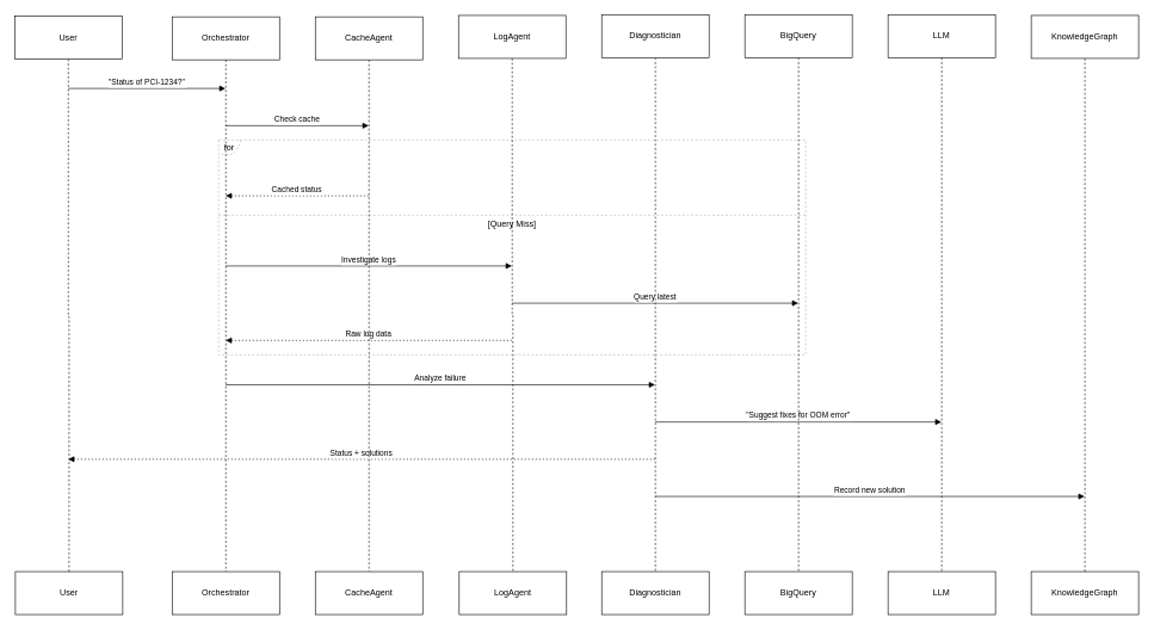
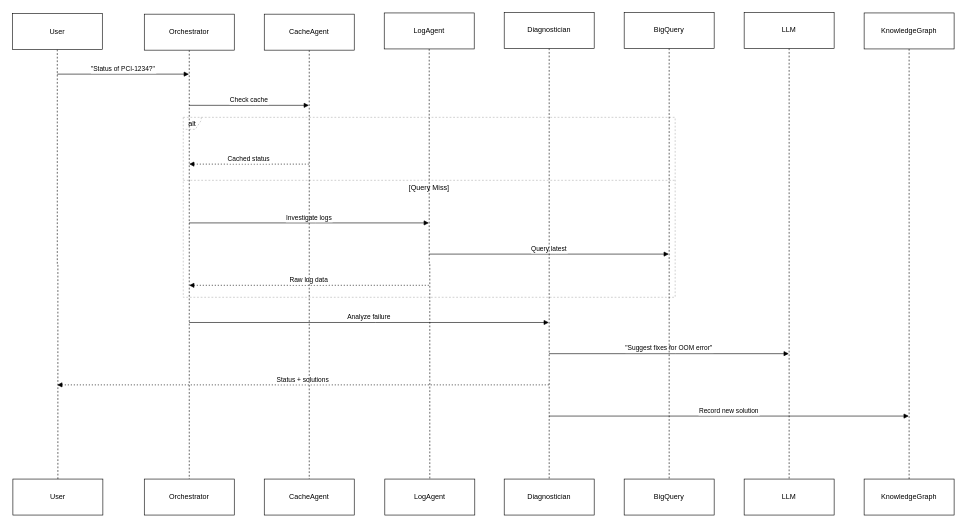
  <mxCell id="0" />
  <mxCell id="1" parent="0" />
- <mxCell id="2" value="for" style="shape=umlFrame;dashed=1;pointerEvents=0;dropTarget=0;strokeColor=#B3B3B3;height=20;width=30" vertex="1" parent="1"><mxGeometry x="305" y="195" width="820" height="300" as="geometry" /></mxCell>
+ <mxCell id="2" value="alt" style="shape=umlFrame;dashed=1;pointerEvents=0;dropTarget=0;strokeColor=#B3B3B3;height=20;width=30" vertex="1" parent="1"><mxGeometry x="305" y="195" width="820" height="300" as="geometry" /></mxCell>
  <mxCell id="3" value="[Query Miss]" style="shape=line;dashed=1;whiteSpace=wrap;verticalAlign=top;labelPosition=center;verticalLabelPosition=middle;align=center;strokeColor=#B3B3B3;" vertex="1" parent="2"><mxGeometry y="103" width="820" height="4" as="geometry" /></mxCell>
  <mxCell id="4" value="&quot;Status of PCI-1234?&quot;" style="verticalAlign=bottom;endArrow=block;edgeStyle=elbowEdgeStyle;elbow=vertical;curved=0;rounded=0;" edge="1" parent="1"><mxGeometry relative="1" as="geometry"><Array as="points"><mxPoint x="215" y="123" /></Array><mxPoint x="94.81" y="123" as="sourcePoint" /><mxPoint x="314.5" y="123" as="targetPoint" /></mxGeometry></mxCell>
  <mxCell id="5" value="Check cache" style="verticalAlign=bottom;endArrow=block;edgeStyle=elbowEdgeStyle;elbow=vertical;curved=0;rounded=0;" edge="1" parent="1"><mxGeometry relative="1" as="geometry"><Array as="points"><mxPoint x="425" y="175" /></Array><mxPoint x="314.81" y="175" as="sourcePoint" /><mxPoint x="514.5" y="175" as="targetPoint" /></mxGeometry></mxCell>
  <mxCell id="6" value="Cached status" style="verticalAlign=bottom;endArrow=block;edgeStyle=elbowEdgeStyle;elbow=vertical;curved=0;rounded=0;dashed=1;dashPattern=2 3;" edge="1" parent="1"><mxGeometry relative="1" as="geometry"><Array as="points"><mxPoint x="425" y="273" /></Array><mxPoint x="514.5" y="273" as="sourcePoint" /><mxPoint x="314.81" y="273" as="targetPoint" /></mxGeometry></mxCell>
  <mxCell id="7" value="Investigate logs" style="verticalAlign=bottom;endArrow=block;edgeStyle=elbowEdgeStyle;elbow=vertical;curved=0;rounded=0;" edge="1" parent="1"><mxGeometry relative="1" as="geometry"><Array as="points"><mxPoint x="525" y="371" /></Array><mxPoint x="314.81" y="371" as="sourcePoint" /><mxPoint x="714.5" y="371" as="targetPoint" /></mxGeometry></mxCell>
  <mxCell id="8" value="Query latest" style="verticalAlign=bottom;endArrow=block;edgeStyle=elbowEdgeStyle;elbow=vertical;curved=0;rounded=0;" edge="1" parent="1"><mxGeometry relative="1" as="geometry"><Array as="points"><mxPoint x="925" y="423" /></Array><mxPoint x="714.81" y="423" as="sourcePoint" /><mxPoint x="1114.5" y="423" as="targetPoint" /></mxGeometry></mxCell>
  <mxCell id="9" value="Raw log data" style="verticalAlign=bottom;endArrow=block;edgeStyle=elbowEdgeStyle;elbow=vertical;curved=0;rounded=0;dashed=1;dashPattern=2 3;" edge="1" parent="1"><mxGeometry relative="1" as="geometry"><Array as="points"><mxPoint x="525" y="475" /></Array><mxPoint x="714.5" y="475" as="sourcePoint" /><mxPoint x="314.81" y="475" as="targetPoint" /></mxGeometry></mxCell>
  <mxCell id="10" value="Analyze failure" style="verticalAlign=bottom;endArrow=block;edgeStyle=elbowEdgeStyle;elbow=vertical;curved=0;rounded=0;" edge="1" parent="1"><mxGeometry relative="1" as="geometry"><Array as="points"><mxPoint x="625" y="537" /></Array><mxPoint x="314.81" y="537" as="sourcePoint" /><mxPoint x="914.5" y="537" as="targetPoint" /></mxGeometry></mxCell>
  <mxCell id="11" value="&quot;Suggest fixes for OOM error&quot;" style="verticalAlign=bottom;endArrow=block;edgeStyle=elbowEdgeStyle;elbow=vertical;curved=0;rounded=0;" edge="1" parent="1"><mxGeometry relative="1" as="geometry"><Array as="points"><mxPoint x="1125" y="589" /></Array><mxPoint x="914.81" y="589" as="sourcePoint" /><mxPoint x="1314.5" y="589" as="targetPoint" /></mxGeometry></mxCell>
  <mxCell id="12" value="Status + solutions" style="verticalAlign=bottom;endArrow=block;edgeStyle=elbowEdgeStyle;elbow=vertical;curved=0;rounded=0;dashed=1;dashPattern=2 3;" edge="1" parent="1"><mxGeometry relative="1" as="geometry"><Array as="points"><mxPoint x="515" y="641" /></Array><mxPoint x="914.5" y="641" as="sourcePoint" /><mxPoint x="94.81" y="641" as="targetPoint" /></mxGeometry></mxCell>
  <mxCell id="13" value="Record new solution" style="verticalAlign=bottom;endArrow=block;edgeStyle=elbowEdgeStyle;elbow=vertical;curved=0;rounded=0;" edge="1" parent="1"><mxGeometry relative="1" as="geometry"><Array as="points"><mxPoint x="1225" y="693" /></Array><mxPoint x="914.81" y="693" as="sourcePoint" /><mxPoint x="1514.5" y="693" as="targetPoint" /></mxGeometry></mxCell>
  <mxCell id="14" style="edgeStyle=orthogonalEdgeStyle;rounded=0;orthogonalLoop=1;jettySize=auto;html=1;dashed=1;endArrow=none;endFill=0;" edge="1" parent="1" source="15" target="16"><mxGeometry relative="1" as="geometry" /></mxCell>
  <mxCell id="15" value="User" style="rounded=0;whiteSpace=wrap;html=1;" vertex="1" parent="1"><mxGeometry x="20" y="22" width="150" height="60" as="geometry" /></mxCell>
  <mxCell id="16" value="User" style="rounded=0;whiteSpace=wrap;html=1;" vertex="1" parent="1"><mxGeometry x="21" y="798" width="150" height="60" as="geometry" /></mxCell>
  <mxCell id="17" style="edgeStyle=orthogonalEdgeStyle;rounded=0;orthogonalLoop=1;jettySize=auto;html=1;dashed=1;endArrow=none;endFill=0;" edge="1" parent="1" source="18" target="19"><mxGeometry relative="1" as="geometry" /></mxCell>
  <mxCell id="18" value="Orchestrator" style="rounded=0;whiteSpace=wrap;html=1;" vertex="1" parent="1"><mxGeometry x="240" y="23" width="150" height="60" as="geometry" /></mxCell>
  <mxCell id="19" value="Orchestrator" style="rounded=0;whiteSpace=wrap;html=1;" vertex="1" parent="1"><mxGeometry x="240" y="798" width="150" height="60" as="geometry" /></mxCell>
  <mxCell id="20" style="edgeStyle=orthogonalEdgeStyle;rounded=0;orthogonalLoop=1;jettySize=auto;html=1;dashed=1;endArrow=none;endFill=0;" edge="1" parent="1" source="21" target="22"><mxGeometry relative="1" as="geometry" /></mxCell>
  <mxCell id="21" value="CacheAgent" style="rounded=0;whiteSpace=wrap;html=1;" vertex="1" parent="1"><mxGeometry x="440" y="23" width="150" height="60" as="geometry" /></mxCell>
  <mxCell id="22" value="CacheAgent" style="rounded=0;whiteSpace=wrap;html=1;" vertex="1" parent="1"><mxGeometry x="440" y="798" width="150" height="60" as="geometry" /></mxCell>
  <mxCell id="23" style="edgeStyle=orthogonalEdgeStyle;rounded=0;orthogonalLoop=1;jettySize=auto;html=1;dashed=1;endArrow=none;endFill=0;" edge="1" parent="1" source="24" target="25"><mxGeometry relative="1" as="geometry" /></mxCell>
  <mxCell id="24" value="LogAgent" style="rounded=0;whiteSpace=wrap;html=1;" vertex="1" parent="1"><mxGeometry x="640" y="21" width="150" height="60" as="geometry" /></mxCell>
  <mxCell id="25" value="LogAgent" style="rounded=0;whiteSpace=wrap;html=1;" vertex="1" parent="1"><mxGeometry x="641" y="798" width="150" height="60" as="geometry" /></mxCell>
  <mxCell id="26" style="edgeStyle=orthogonalEdgeStyle;rounded=0;orthogonalLoop=1;jettySize=auto;html=1;entryX=0.5;entryY=0;entryDx=0;entryDy=0;dashed=1;endArrow=none;endFill=0;" edge="1" parent="1" source="27" target="28"><mxGeometry relative="1" as="geometry" /></mxCell>
  <mxCell id="27" value="Diagnostician" style="rounded=0;whiteSpace=wrap;html=1;" vertex="1" parent="1"><mxGeometry x="840" y="20" width="150" height="60" as="geometry" /></mxCell>
  <mxCell id="28" value="Diagnostician" style="rounded=0;whiteSpace=wrap;html=1;" vertex="1" parent="1"><mxGeometry x="840" y="798" width="150" height="60" as="geometry" /></mxCell>
  <mxCell id="29" style="edgeStyle=orthogonalEdgeStyle;rounded=0;orthogonalLoop=1;jettySize=auto;html=1;dashed=1;endArrow=none;endFill=0;" edge="1" parent="1" source="30" target="31"><mxGeometry relative="1" as="geometry" /></mxCell>
  <mxCell id="30" value="BigQuery" style="rounded=0;whiteSpace=wrap;html=1;" vertex="1" parent="1"><mxGeometry x="1040" y="20" width="150" height="60" as="geometry" /></mxCell>
  <mxCell id="31" value="BigQuery" style="rounded=0;whiteSpace=wrap;html=1;" vertex="1" parent="1"><mxGeometry x="1040" y="798" width="150" height="60" as="geometry" /></mxCell>
  <mxCell id="32" style="edgeStyle=orthogonalEdgeStyle;rounded=0;orthogonalLoop=1;jettySize=auto;html=1;dashed=1;endArrow=none;endFill=0;" edge="1" parent="1" source="33" target="34"><mxGeometry relative="1" as="geometry" /></mxCell>
  <mxCell id="33" value="LLM" style="rounded=0;whiteSpace=wrap;html=1;" vertex="1" parent="1"><mxGeometry x="1240" y="20" width="150" height="60" as="geometry" /></mxCell>
  <mxCell id="34" value="LLM" style="rounded=0;whiteSpace=wrap;html=1;" vertex="1" parent="1"><mxGeometry x="1240" y="798" width="150" height="60" as="geometry" /></mxCell>
  <mxCell id="35" style="edgeStyle=orthogonalEdgeStyle;rounded=0;orthogonalLoop=1;jettySize=auto;html=1;entryX=0.5;entryY=0;entryDx=0;entryDy=0;dashed=1;endArrow=none;endFill=0;" edge="1" parent="1" source="36" target="37"><mxGeometry relative="1" as="geometry" /></mxCell>
  <mxCell id="36" value="KnowledgeGraph" style="rounded=0;whiteSpace=wrap;html=1;" vertex="1" parent="1"><mxGeometry x="1440" y="21" width="150" height="60" as="geometry" /></mxCell>
  <mxCell id="37" value="KnowledgeGraph" style="rounded=0;whiteSpace=wrap;html=1;" vertex="1" parent="1"><mxGeometry x="1440" y="798" width="150" height="60" as="geometry" /></mxCell>
